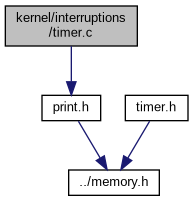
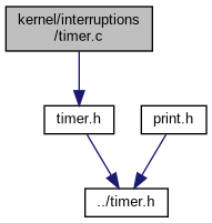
  digraph {
    fontname="Liberation Sans"
    node [color=black fillcolor=white fontname="Liberation Sans" fontsize=10 shape=record style=filled]
    edge [color=midnightblue fontname="Liberation Sans" fontsize=10 labelfontname=Helvetica labelfontsize=10 style=solid]
    n1 [fillcolor=grey75 fontcolor=black height=0.2 label="kernel/interruptions\l/timer.c" width=0.4]
    n2 [height=0.2 label="timer.h" width=0.4]
-   n3 [height=0.2 label="../memory.h" width=0.4]
+   n3 [height=0.2 label="../timer.h" width=0.4]
    n4 [height=0.2 label="print.h" width=0.4]
-   n1 -> n4
+   n1 -> n2
    n2 -> n3
    n4 -> n3
  }
